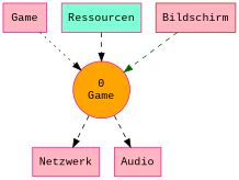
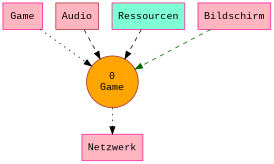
  digraph {
    fontname="Liberation Mono"
    rankdir=TB
    node [color=deeppink fillcolor=lightpink fontname="Liberation Mono" shape=rectangle style=filled]
    edge [color=black fontname="Liberation Mono" style=dashed]
    n1 [label=Game]
-   n2 [fillcolor=orange label="0\nGame" shape=circle]
+   n2 [color=brown fillcolor=orange label="0\nGame" shape=circle]
    n3 [label=Netzwerk]
-   n4 [label=Audio]
+   n4 [color=brown label=Audio]
    n5 [fillcolor=aquamarine label=Ressourcen]
-   n6 [color=brown label=Bildschirm]
+   n6 [label=Bildschirm]
    n1 -> n2 [style=dotted]
-   n2 -> n3
-   n2 -> n4
+   n2 -> n3 [style=dotted]
+   n4 -> n2
    n5 -> n2
    n6 -> n2 [color=darkgreen]
  }
